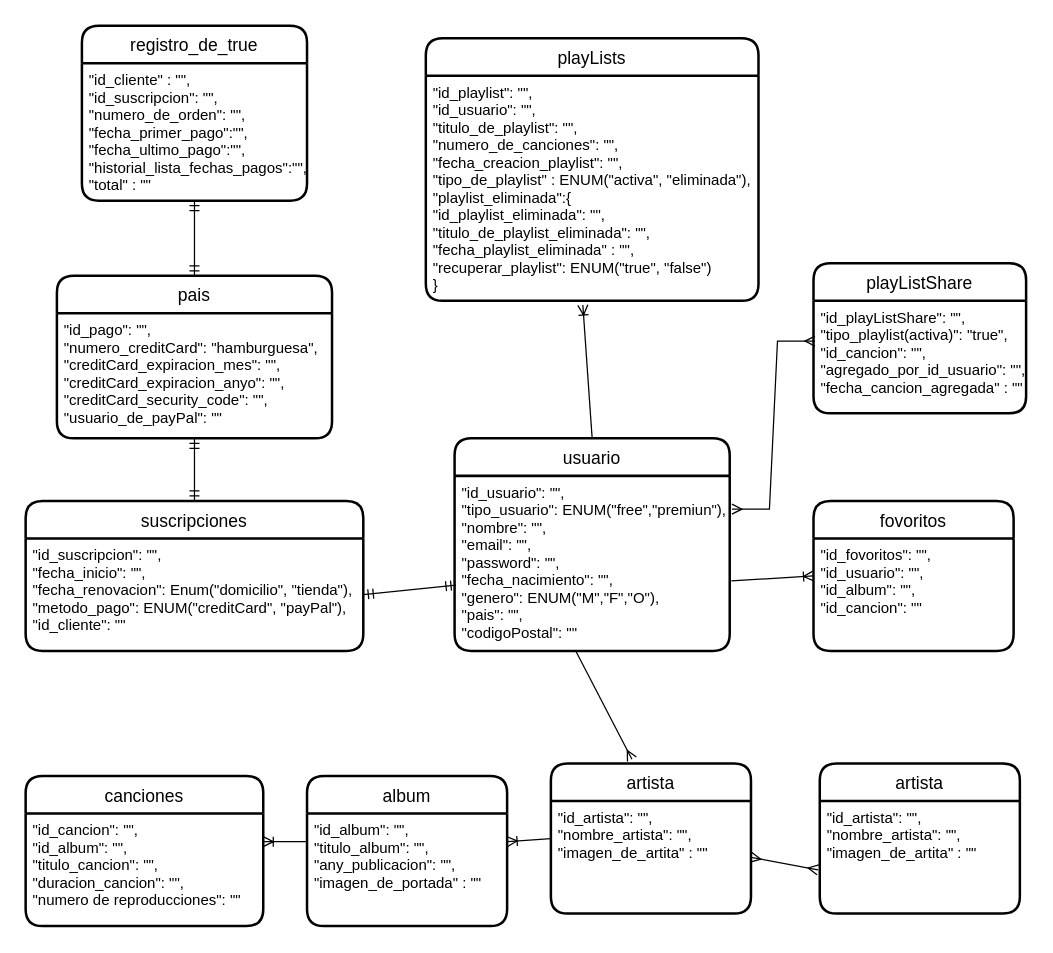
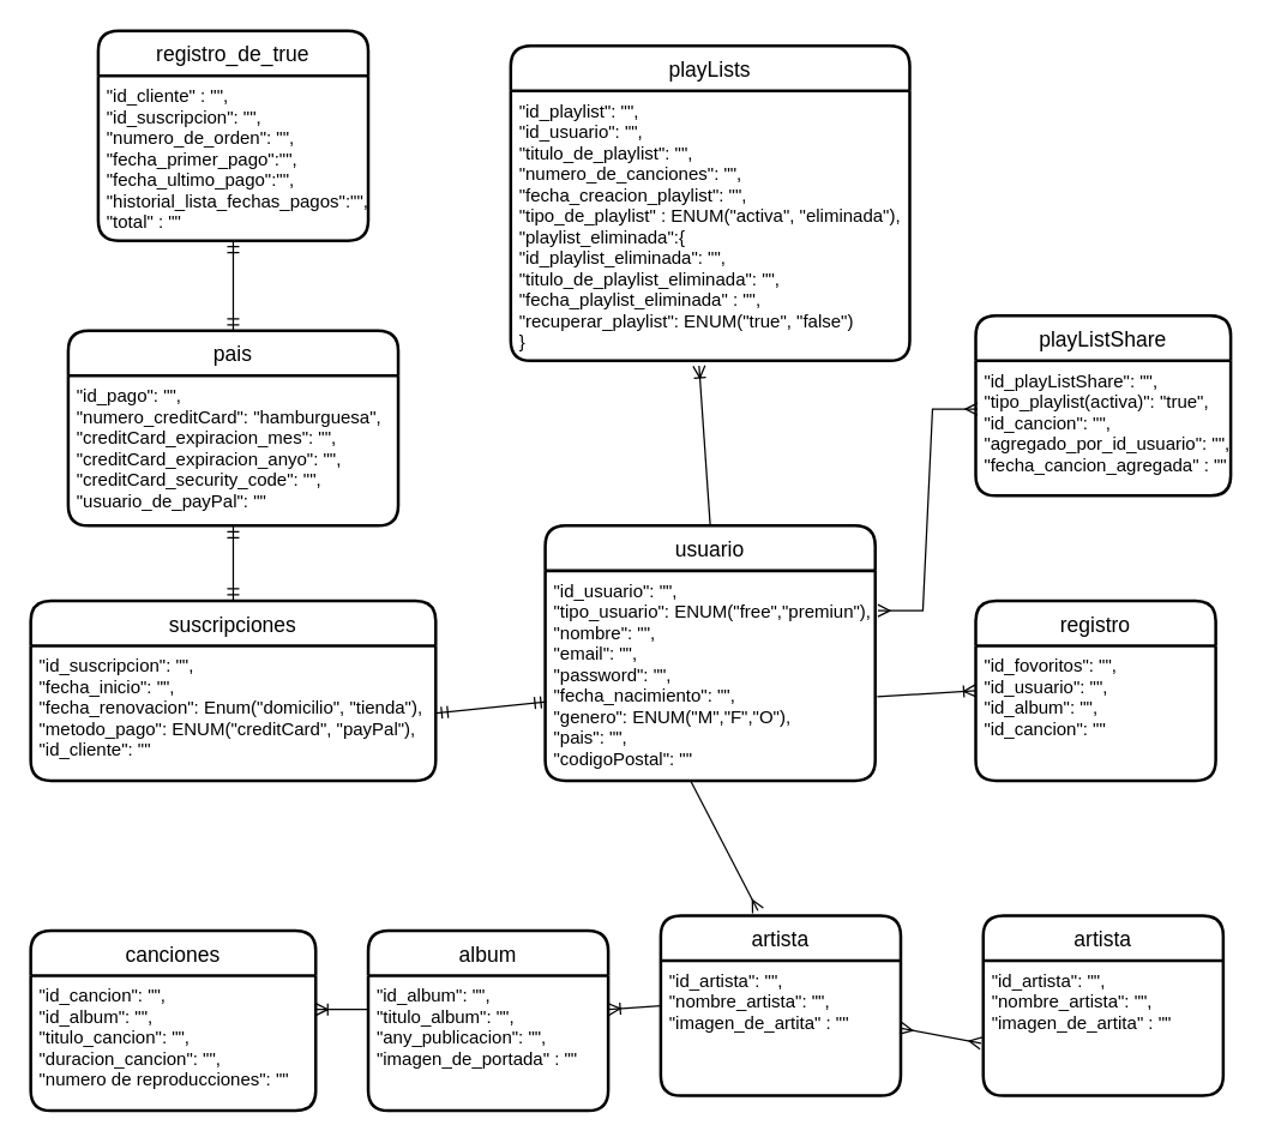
  <mxCell id="0" />
  <mxCell id="1" parent="0" />
  <mxCell id="2" value="usuario" style="swimlane;childLayout=stackLayout;horizontal=1;startSize=30;horizontalStack=0;rounded=1;fontSize=14;fontStyle=0;strokeWidth=2;resizeParent=0;resizeLast=1;shadow=0;dashed=0;align=center;" vertex="1" parent="1"><mxGeometry x="363" y="350" width="220" height="170" as="geometry" /></mxCell>
  <mxCell id="3" value="&quot;id_usuario&quot;: &quot;&quot;,&#10;&quot;tipo_usuario&quot;: ENUM(&quot;free&quot;,&quot;premiun&quot;),&#10;&quot;nombre&quot;: &quot;&quot;,&#10;&quot;email&quot;: &quot;&quot;,&#10;&quot;password&quot;: &quot;&quot;,&#10;&quot;fecha_nacimiento&quot;: &quot;&quot;,&#10;&quot;genero&quot;: ENUM(&quot;M&quot;,&quot;F&quot;,&quot;O&quot;),&#10;&quot;pais&quot;: &quot;&quot;,&#10;&quot;codigoPostal&quot;: &quot;&quot;&#10;" style="align=left;strokeColor=none;fillColor=none;spacingLeft=4;fontSize=12;verticalAlign=top;resizable=0;rotatable=0;part=1;" vertex="1" parent="2"><mxGeometry y="30" width="220" height="140" as="geometry" /></mxCell>
  <mxCell id="4" value="playLists" style="swimlane;childLayout=stackLayout;horizontal=1;startSize=30;horizontalStack=0;rounded=1;fontSize=14;fontStyle=0;strokeWidth=2;resizeParent=0;resizeLast=1;shadow=0;dashed=0;align=center;" vertex="1" parent="1"><mxGeometry x="340" y="30" width="266" height="210" as="geometry" /></mxCell>
  <mxCell id="5" value="&quot;id_playlist&quot;: &quot;&quot;,&#10;&quot;id_usuario&quot;: &quot;&quot;,&#10;&quot;titulo_de_playlist&quot;: &quot;&quot;,&#10;&quot;numero_de_canciones&quot;: &quot;&quot;,&#10;&quot;fecha_creacion_playlist&quot;: &quot;&quot;,&#10;&quot;tipo_de_playlist&quot; : ENUM(&quot;activa&quot;, &quot;eliminada&quot;),&#10;&quot;playlist_eliminada&quot;:{&#10;&quot;id_playlist_eliminada&quot;: &quot;&quot;,&#10;&quot;titulo_de_playlist_eliminada&quot;: &quot;&quot;,&#10;&quot;fecha_playlist_eliminada&quot; : &quot;&quot;,&#10;&quot;recuperar_playlist&quot;: ENUM(&quot;true&quot;, &quot;false&quot;)&#10;}" style="align=left;strokeColor=none;fillColor=none;spacingLeft=4;fontSize=12;verticalAlign=top;resizable=0;rotatable=0;part=1;" vertex="1" parent="4"><mxGeometry y="30" width="266" height="180" as="geometry" /></mxCell>
  <mxCell id="6" value="album" style="swimlane;childLayout=stackLayout;horizontal=1;startSize=30;horizontalStack=0;rounded=1;fontSize=14;fontStyle=0;strokeWidth=2;resizeParent=0;resizeLast=1;shadow=0;dashed=0;align=center;" vertex="1" parent="1"><mxGeometry x="245" y="620" width="160" height="120" as="geometry" /></mxCell>
  <mxCell id="7" value="&quot;id_album&quot;: &quot;&quot;,&#10;&quot;titulo_album&quot;: &quot;&quot;,&#10;&quot;any_publicacion&quot;: &quot;&quot;,&#10;&quot;imagen_de_portada&quot; : &quot;&quot;" style="align=left;strokeColor=none;fillColor=none;spacingLeft=4;fontSize=12;verticalAlign=top;resizable=0;rotatable=0;part=1;" vertex="1" parent="6"><mxGeometry y="30" width="160" height="90" as="geometry" /></mxCell>
  <mxCell id="8" value="canciones" style="swimlane;childLayout=stackLayout;horizontal=1;startSize=30;horizontalStack=0;rounded=1;fontSize=14;fontStyle=0;strokeWidth=2;resizeParent=0;resizeLast=1;shadow=0;dashed=0;align=center;" vertex="1" parent="1"><mxGeometry x="20" y="620" width="190" height="120" as="geometry" /></mxCell>
  <mxCell id="9" value="&quot;id_cancion&quot;: &quot;&quot;,&#10;&quot;id_album&quot;: &quot;&quot;,&#10;&quot;titulo_cancion&quot;: &quot;&quot;,&#10;&quot;duracion_cancion&quot;: &quot;&quot;,&#10;&quot;numero de reproducciones&quot;: &quot;&quot;" style="align=left;strokeColor=none;fillColor=none;spacingLeft=4;fontSize=12;verticalAlign=top;resizable=0;rotatable=0;part=1;" vertex="1" parent="8"><mxGeometry y="30" width="190" height="90" as="geometry" /></mxCell>
  <mxCell id="10" value="playListShare" style="swimlane;childLayout=stackLayout;horizontal=1;startSize=30;horizontalStack=0;rounded=1;fontSize=14;fontStyle=0;strokeWidth=2;resizeParent=0;resizeLast=1;shadow=0;dashed=0;align=center;" vertex="1" parent="1"><mxGeometry x="650" y="210" width="170" height="120" as="geometry" /></mxCell>
  <mxCell id="11" value="&quot;id_playListShare&quot;: &quot;&quot;,&#10;&quot;tipo_playlist(activa)&quot;: &quot;true&quot;,&#10;&quot;id_cancion&quot;: &quot;&quot;,&#10;&quot;agregado_por_id_usuario&quot;: &quot;&quot;,&#10;&quot;fecha_cancion_agregada&quot; : &quot;&quot;" style="align=left;strokeColor=none;fillColor=none;spacingLeft=4;fontSize=12;verticalAlign=top;resizable=0;rotatable=0;part=1;" vertex="1" parent="10"><mxGeometry y="30" width="170" height="90" as="geometry" /></mxCell>
  <mxCell id="12" value="pais" style="swimlane;childLayout=stackLayout;horizontal=1;startSize=30;horizontalStack=0;rounded=1;fontSize=14;fontStyle=0;strokeWidth=2;resizeParent=0;resizeLast=1;shadow=0;dashed=0;align=center;" vertex="1" parent="1"><mxGeometry x="45" y="220" width="220" height="130" as="geometry" /></mxCell>
  <mxCell id="13" value="&quot;id_pago&quot;: &quot;&quot;,&#10;&quot;numero_creditCard&quot;: &quot;hamburguesa&quot;,&#10;&quot;creditCard_expiracion_mes&quot;: &quot;&quot;,&#10;&quot;creditCard_expiracion_anyo&quot;: &quot;&quot;,&#10;&quot;creditCard_security_code&quot;: &quot;&quot;,&#10;&quot;usuario_de_payPal&quot;: &quot;&quot;&#10;" style="align=left;strokeColor=none;fillColor=none;spacingLeft=4;fontSize=12;verticalAlign=top;resizable=0;rotatable=0;part=1;" vertex="1" parent="12"><mxGeometry y="30" width="220" height="100" as="geometry" /></mxCell>
  <mxCell id="14" value="suscripciones" style="swimlane;childLayout=stackLayout;horizontal=1;startSize=30;horizontalStack=0;rounded=1;fontSize=14;fontStyle=0;strokeWidth=2;resizeParent=0;resizeLast=1;shadow=0;dashed=0;align=center;" vertex="1" parent="1"><mxGeometry x="20" y="400" width="270" height="120" as="geometry" /></mxCell>
  <mxCell id="15" value="&quot;id_suscripcion&quot;: &quot;&quot;,&#10;&quot;fecha_inicio&quot;: &quot;&quot;,&#10;&quot;fecha_renovacion&quot;: Enum(&quot;domicilio&quot;, &quot;tienda&quot;),&#10;&quot;metodo_pago&quot;: ENUM(&quot;creditCard&quot;, &quot;payPal&quot;),&#10;&quot;id_cliente&quot;: &quot;&quot;&#10;" style="align=left;strokeColor=none;fillColor=none;spacingLeft=4;fontSize=12;verticalAlign=top;resizable=0;rotatable=0;part=1;" vertex="1" parent="14"><mxGeometry y="30" width="270" height="90" as="geometry" /></mxCell>
  <mxCell id="16" value="registro_de_true" style="swimlane;childLayout=stackLayout;horizontal=1;startSize=30;horizontalStack=0;rounded=1;fontSize=14;fontStyle=0;strokeWidth=2;resizeParent=0;resizeLast=1;shadow=0;dashed=0;align=center;" vertex="1" parent="1"><mxGeometry x="65" y="20" width="180" height="140" as="geometry" /></mxCell>
  <mxCell id="17" value="&quot;id_cliente&quot; : &quot;&quot;,&#10;&quot;id_suscripcion&quot;: &quot;&quot;,&#10;&quot;numero_de_orden&quot;: &quot;&quot;,&#10;&quot;fecha_primer_pago&quot;:&quot;&quot;,&#10;&quot;fecha_ultimo_pago&quot;:&quot;&quot;,&#10;&quot;historial_lista_fechas_pagos&quot;:&quot;&quot;,&#10;&quot;total&quot; : &quot;&quot;" style="align=left;strokeColor=none;fillColor=none;spacingLeft=4;fontSize=12;verticalAlign=top;resizable=0;rotatable=0;part=1;" vertex="1" parent="16"><mxGeometry y="30" width="180" height="110" as="geometry" /></mxCell>
- <mxCell id="18" value="fovoritos" style="swimlane;childLayout=stackLayout;horizontal=1;startSize=30;horizontalStack=0;rounded=1;fontSize=14;fontStyle=0;strokeWidth=2;resizeParent=0;resizeLast=1;shadow=0;dashed=0;align=center;" vertex="1" parent="1"><mxGeometry x="650" y="400" width="160" height="120" as="geometry" /></mxCell>
+ <mxCell id="18" value="registro" style="swimlane;childLayout=stackLayout;horizontal=1;startSize=30;horizontalStack=0;rounded=1;fontSize=14;fontStyle=0;strokeWidth=2;resizeParent=0;resizeLast=1;shadow=0;dashed=0;align=center;" vertex="1" parent="1"><mxGeometry x="650" y="400" width="160" height="120" as="geometry" /></mxCell>
  <mxCell id="19" value="&quot;id_fovoritos&quot;: &quot;&quot;,&#10;&quot;id_usuario&quot;: &quot;&quot;,&#10;&quot;id_album&quot;: &quot;&quot;,&#10;&quot;id_cancion&quot;: &quot;&quot;&#10;" style="align=left;strokeColor=none;fillColor=none;spacingLeft=4;fontSize=12;verticalAlign=top;resizable=0;rotatable=0;part=1;" vertex="1" parent="18"><mxGeometry y="30" width="160" height="90" as="geometry" /></mxCell>
  <mxCell id="20" value="artista" style="swimlane;childLayout=stackLayout;horizontal=1;startSize=30;horizontalStack=0;rounded=1;fontSize=14;fontStyle=0;strokeWidth=2;resizeParent=0;resizeLast=1;shadow=0;dashed=0;align=center;" vertex="1" parent="1"><mxGeometry x="440" y="610" width="160" height="120" as="geometry" /></mxCell>
  <mxCell id="21" value="&quot;id_artista&quot;: &quot;&quot;,&#10;&quot;nombre_artista&quot;: &quot;&quot;,&#10;&quot;imagen_de_artita&quot; : &quot;&quot;" style="align=left;strokeColor=none;fillColor=none;spacingLeft=4;fontSize=12;verticalAlign=top;resizable=0;rotatable=0;part=1;" vertex="1" parent="20"><mxGeometry y="30" width="160" height="90" as="geometry" /></mxCell>
  <mxCell id="22" value="" style="fontSize=12;html=1;endArrow=ERoneToMany;rounded=0;exitX=0;exitY=0.25;exitDx=0;exitDy=0;entryX=1;entryY=0.25;entryDx=0;entryDy=0;" edge="1" parent="1" source="7" target="9"><mxGeometry width="100" height="100" relative="1" as="geometry"><mxPoint x="370" y="480" as="sourcePoint" /><mxPoint x="370" y="547" as="targetPoint" /></mxGeometry></mxCell>
  <mxCell id="23" value="" style="fontSize=12;html=1;endArrow=ERmandOne;startArrow=ERmandOne;rounded=0;" edge="1" parent="1" source="13" target="14"><mxGeometry width="100" height="100" relative="1" as="geometry"><mxPoint x="370" y="380" as="sourcePoint" /><mxPoint x="470" y="280" as="targetPoint" /></mxGeometry></mxCell>
  <mxCell id="24" value="" style="fontSize=12;html=1;endArrow=ERmandOne;startArrow=ERmandOne;rounded=0;entryX=0.5;entryY=1;entryDx=0;entryDy=0;exitX=0.5;exitY=0;exitDx=0;exitDy=0;" edge="1" parent="1" source="12" target="17"><mxGeometry width="100" height="100" relative="1" as="geometry"><mxPoint x="270" y="160" as="sourcePoint" /><mxPoint x="420" y="400" as="targetPoint" /></mxGeometry></mxCell>
  <mxCell id="25" value="" style="fontSize=12;html=1;endArrow=ERoneToMany;rounded=0;entryX=1;entryY=0.25;entryDx=0;entryDy=0;exitX=0;exitY=0.5;exitDx=0;exitDy=0;" edge="1" parent="1" source="20" target="7"><mxGeometry width="100" height="100" relative="1" as="geometry"><mxPoint x="370" y="780" as="sourcePoint" /><mxPoint x="470" y="680" as="targetPoint" /></mxGeometry></mxCell>
  <mxCell id="26" value="" style="fontSize=12;html=1;endArrow=ERmany;rounded=0;entryX=0.405;entryY=-0.028;entryDx=0;entryDy=0;entryPerimeter=0;exitX=0.44;exitY=0.999;exitDx=0;exitDy=0;exitPerimeter=0;" edge="1" parent="1" source="3" target="20"><mxGeometry width="100" height="100" relative="1" as="geometry"><mxPoint x="370" y="480" as="sourcePoint" /><mxPoint x="470" y="380" as="targetPoint" /></mxGeometry></mxCell>
  <mxCell id="27" value="" style="fontSize=12;html=1;endArrow=ERoneToMany;rounded=0;entryX=0;entryY=0.333;entryDx=0;entryDy=0;entryPerimeter=0;exitX=1.006;exitY=0.6;exitDx=0;exitDy=0;exitPerimeter=0;" edge="1" parent="1" source="3" target="19"><mxGeometry width="100" height="100" relative="1" as="geometry"><mxPoint x="370" y="480" as="sourcePoint" /><mxPoint x="470" y="380" as="targetPoint" /></mxGeometry></mxCell>
  <mxCell id="28" value="" style="fontSize=12;html=1;endArrow=ERoneToMany;rounded=0;entryX=0.472;entryY=1.019;entryDx=0;entryDy=0;entryPerimeter=0;exitX=0.5;exitY=0;exitDx=0;exitDy=0;" edge="1" parent="1" source="2" target="5"><mxGeometry width="100" height="100" relative="1" as="geometry"><mxPoint x="473" y="300" as="sourcePoint" /><mxPoint x="480" y="280" as="targetPoint" /></mxGeometry></mxCell>
  <mxCell id="29" value="" style="fontSize=12;html=1;endArrow=ERmandOne;startArrow=ERmandOne;rounded=0;exitX=1;exitY=0.5;exitDx=0;exitDy=0;entryX=0.005;entryY=0.624;entryDx=0;entryDy=0;entryPerimeter=0;" edge="1" parent="1" source="15" target="3"><mxGeometry width="100" height="100" relative="1" as="geometry"><mxPoint x="370" y="480" as="sourcePoint" /><mxPoint x="470" y="380" as="targetPoint" /></mxGeometry></mxCell>
  <mxCell id="30" value="artista" style="swimlane;childLayout=stackLayout;horizontal=1;startSize=30;horizontalStack=0;rounded=1;fontSize=14;fontStyle=0;strokeWidth=2;resizeParent=0;resizeLast=1;shadow=0;dashed=0;align=center;" vertex="1" parent="1"><mxGeometry x="655" y="610" width="160" height="120" as="geometry" /></mxCell>
  <mxCell id="31" value="&quot;id_artista&quot;: &quot;&quot;,&#10;&quot;nombre_artista&quot;: &quot;&quot;,&#10;&quot;imagen_de_artita&quot; : &quot;&quot;" style="align=left;strokeColor=none;fillColor=none;spacingLeft=4;fontSize=12;verticalAlign=top;resizable=0;rotatable=0;part=1;" vertex="1" parent="30"><mxGeometry y="30" width="160" height="90" as="geometry" /></mxCell>
  <mxCell id="32" value="" style="fontSize=12;html=1;endArrow=ERmany;startArrow=ERmany;rounded=0;exitX=1;exitY=0.5;exitDx=0;exitDy=0;entryX=-0.009;entryY=0.611;entryDx=0;entryDy=0;entryPerimeter=0;" edge="1" parent="1" source="21" target="31"><mxGeometry width="100" height="100" relative="1" as="geometry"><mxPoint x="370" y="580" as="sourcePoint" /><mxPoint x="470" y="480" as="targetPoint" /></mxGeometry></mxCell>
  <mxCell id="33" value="" style="edgeStyle=entityRelationEdgeStyle;fontSize=12;html=1;endArrow=ERmany;startArrow=ERmany;rounded=0;entryX=0.007;entryY=0.358;entryDx=0;entryDy=0;entryPerimeter=0;exitX=1.008;exitY=0.19;exitDx=0;exitDy=0;exitPerimeter=0;" edge="1" parent="1" source="3" target="11"><mxGeometry width="100" height="100" relative="1" as="geometry"><mxPoint x="370" y="380" as="sourcePoint" /><mxPoint x="470" y="280" as="targetPoint" /></mxGeometry></mxCell>
